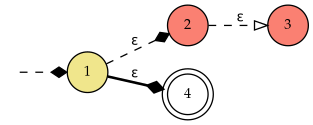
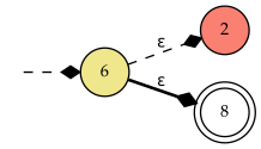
  digraph {
    compound=true
    fontname=Palatino
    fontsize=11
    rankdir=LR
    node [fontname=Palatino fontsize=11 shape=circle style=filled fillcolor=salmon]
    edge [arrowhead=diamond fontname="Palatino sans serif" fontsize=11 style=dashed]
    0 [height=0.15 shape=point style=invis width=0.15 fillcolor=""]
-   1 [fillcolor=khaki height=0.15 width=0.15]
+   1 [fillcolor=khaki height=0.15 width=0.15 label=6]
    2 [height=0.15 width=0.15]
-   4 [fillcolor=white height=0.15 shape=doublecircle width=0.15]
-   3 [height=0.15 width=0.15]
+   4 [fillcolor=white height=0.15 shape=doublecircle width=0.15 label=8]
    0 -> 1
    1 -> 2 [label="&#949;"]
    1 -> 4 [label="&#949;" style=bold]
-   2 -> 3 [arrowhead=onormal label="&#949;"]
  }
